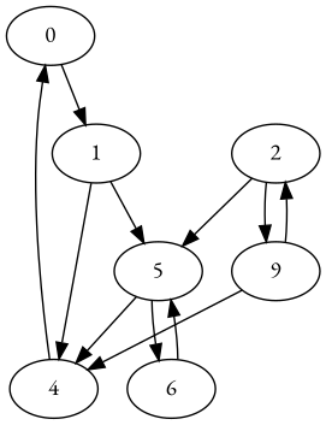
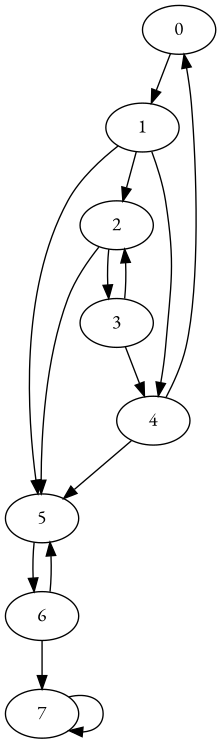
  digraph {
    fontname="EB Garamond"
    node [fontname="EB Garamond"]
    edge [fontname="EB Garamond"]
    0
    1
    2
    4
    5
-   3 [label=9]
+   3
    6
+   7
    0 -> 1
+   1 -> 2
    1 -> 4
    1 -> 5
    2 -> 5
    2 -> 3
    4 -> 0
-   5 -> 4
+   4 -> 5
    5 -> 6
    3 -> 2
    3 -> 4
    6 -> 5
+   6 -> 7
+   7 -> 7
  }
